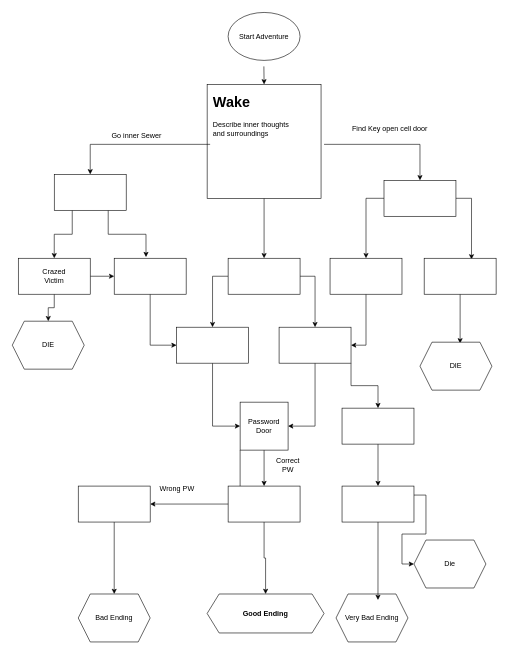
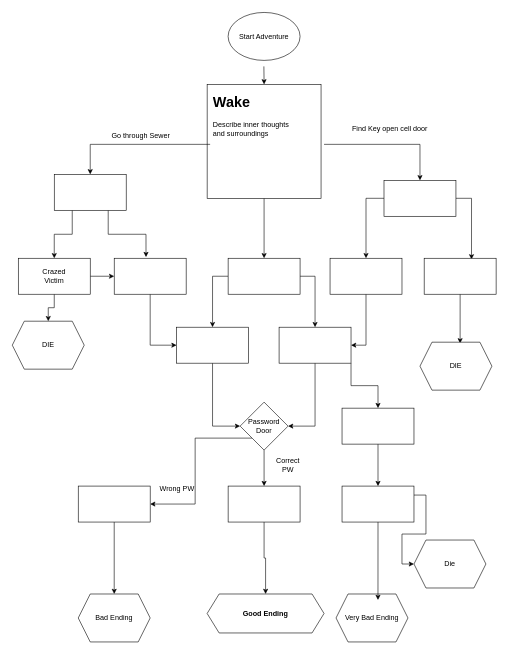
  <mxCell id="0" />
  <mxCell id="1" parent="0" />
  <mxCell id="2" value="Start Adventure&lt;br&gt;" style="ellipse;whiteSpace=wrap;html=1;" vertex="1" parent="1"><mxGeometry x="380" y="20" width="120" height="80" as="geometry" /></mxCell>
  <mxCell id="3" value="" style="endArrow=classic;html=1;rounded=0;" edge="1" parent="1"><mxGeometry width="50" height="50" relative="1" as="geometry"><mxPoint x="439.66" y="110" as="sourcePoint" /><mxPoint x="440" y="140" as="targetPoint" /></mxGeometry></mxCell>
  <mxCell id="4" style="edgeStyle=orthogonalEdgeStyle;rounded=0;orthogonalLoop=1;jettySize=auto;html=1;exitX=0.5;exitY=1;exitDx=0;exitDy=0;entryX=0.5;entryY=0;entryDx=0;entryDy=0;" edge="1" parent="1" source="5" target="22"><mxGeometry relative="1" as="geometry" /></mxCell>
  <mxCell id="5" value="" style="whiteSpace=wrap;html=1;aspect=fixed;" vertex="1" parent="1"><mxGeometry x="345" y="140" width="190" height="190" as="geometry" /></mxCell>
  <mxCell id="6" style="edgeStyle=orthogonalEdgeStyle;rounded=0;orthogonalLoop=1;jettySize=auto;html=1;exitX=1;exitY=0.75;exitDx=0;exitDy=0;entryX=0.5;entryY=0;entryDx=0;entryDy=0;" edge="1" parent="1" source="8" target="30"><mxGeometry relative="1" as="geometry" /></mxCell>
  <mxCell id="7" style="edgeStyle=orthogonalEdgeStyle;rounded=0;orthogonalLoop=1;jettySize=auto;html=1;exitX=0;exitY=0.75;exitDx=0;exitDy=0;entryX=0.5;entryY=0;entryDx=0;entryDy=0;" edge="1" parent="1" source="8" target="14"><mxGeometry relative="1" as="geometry" /></mxCell>
  <mxCell id="8" value="&lt;h1&gt;Wake&lt;/h1&gt;&lt;p&gt;Describe inner thoughts and&amp;nbsp;&lt;span data-darkreader-inline-color=&quot;&quot; data-darkreader-inline-bgcolor=&quot;&quot; style=&quot;background-color: initial; color: rgb(0, 0, 0); --darkreader-inline-bgcolor: initial; --darkreader-inline-color:#edebe8;&quot;&gt;surroundings&amp;nbsp;&lt;/span&gt;&lt;/p&gt;" style="text;html=1;strokeColor=none;fillColor=none;spacing=5;spacingTop=-20;whiteSpace=wrap;overflow=hidden;rounded=0;" vertex="1" parent="1"><mxGeometry x="350" y="150" width="190" height="120" as="geometry" /></mxCell>
  <mxCell id="9" value="Bad Ending" style="shape=hexagon;perimeter=hexagonPerimeter2;whiteSpace=wrap;html=1;fixedSize=1;" vertex="1" parent="1"><mxGeometry x="130" y="990" width="120" height="80" as="geometry" /></mxCell>
  <mxCell id="10" value="Good Ending" style="shape=hexagon;perimeter=hexagonPerimeter2;whiteSpace=wrap;html=1;fixedSize=1;fontStyle=1" vertex="1" parent="1"><mxGeometry x="345" y="990" width="195" height="65" as="geometry" /></mxCell>
  <mxCell id="11" value="Very Bad Ending" style="shape=hexagon;perimeter=hexagonPerimeter2;whiteSpace=wrap;html=1;fixedSize=1;" vertex="1" parent="1"><mxGeometry x="560" y="990" width="120" height="80" as="geometry" /></mxCell>
  <mxCell id="12" style="edgeStyle=orthogonalEdgeStyle;rounded=0;orthogonalLoop=1;jettySize=auto;html=1;exitX=0.25;exitY=1;exitDx=0;exitDy=0;" edge="1" parent="1" source="14" target="17"><mxGeometry relative="1" as="geometry" /></mxCell>
  <mxCell id="13" style="edgeStyle=orthogonalEdgeStyle;rounded=0;orthogonalLoop=1;jettySize=auto;html=1;exitX=0.75;exitY=1;exitDx=0;exitDy=0;entryX=0.442;entryY=-0.033;entryDx=0;entryDy=0;entryPerimeter=0;" edge="1" parent="1" source="14" target="19"><mxGeometry relative="1" as="geometry" /></mxCell>
  <mxCell id="14" value="" style="rounded=0;whiteSpace=wrap;html=1;" vertex="1" parent="1"><mxGeometry x="90" y="290" width="120" height="60" as="geometry" /></mxCell>
  <mxCell id="15" style="edgeStyle=orthogonalEdgeStyle;rounded=0;orthogonalLoop=1;jettySize=auto;html=1;exitX=0.5;exitY=1;exitDx=0;exitDy=0;entryX=0.5;entryY=0;entryDx=0;entryDy=0;" edge="1" parent="1" source="17" target="43"><mxGeometry relative="1" as="geometry" /></mxCell>
  <mxCell id="16" style="edgeStyle=orthogonalEdgeStyle;rounded=0;orthogonalLoop=1;jettySize=auto;html=1;exitX=1;exitY=0.5;exitDx=0;exitDy=0;entryX=0;entryY=0.5;entryDx=0;entryDy=0;" edge="1" parent="1" source="17" target="19"><mxGeometry relative="1" as="geometry" /></mxCell>
  <mxCell id="17" value="Crazed&lt;br&gt;Victim&lt;br&gt;" style="rounded=0;whiteSpace=wrap;html=1;" vertex="1" parent="1"><mxGeometry x="30" y="430" width="120" height="60" as="geometry" /></mxCell>
  <mxCell id="18" style="edgeStyle=orthogonalEdgeStyle;rounded=0;orthogonalLoop=1;jettySize=auto;html=1;exitX=0.5;exitY=1;exitDx=0;exitDy=0;entryX=0;entryY=0.5;entryDx=0;entryDy=0;" edge="1" parent="1" source="19" target="24"><mxGeometry relative="1" as="geometry" /></mxCell>
  <mxCell id="19" value="" style="rounded=0;whiteSpace=wrap;html=1;" vertex="1" parent="1"><mxGeometry x="190" y="430" width="120" height="60" as="geometry" /></mxCell>
  <mxCell id="20" style="edgeStyle=orthogonalEdgeStyle;rounded=0;orthogonalLoop=1;jettySize=auto;html=1;exitX=0;exitY=0.5;exitDx=0;exitDy=0;entryX=0.5;entryY=0;entryDx=0;entryDy=0;" edge="1" parent="1" source="22" target="24"><mxGeometry relative="1" as="geometry" /></mxCell>
  <mxCell id="21" style="edgeStyle=orthogonalEdgeStyle;rounded=0;orthogonalLoop=1;jettySize=auto;html=1;exitX=1;exitY=0.5;exitDx=0;exitDy=0;entryX=0.5;entryY=0;entryDx=0;entryDy=0;" edge="1" parent="1" source="22" target="27"><mxGeometry relative="1" as="geometry" /></mxCell>
  <mxCell id="22" value="" style="rounded=0;whiteSpace=wrap;html=1;" vertex="1" parent="1"><mxGeometry x="380" y="430" width="120" height="60" as="geometry" /></mxCell>
  <mxCell id="23" style="edgeStyle=orthogonalEdgeStyle;rounded=0;orthogonalLoop=1;jettySize=auto;html=1;exitX=0.5;exitY=1;exitDx=0;exitDy=0;entryX=0;entryY=0.5;entryDx=0;entryDy=0;" edge="1" parent="1" source="24" target="37"><mxGeometry relative="1" as="geometry" /></mxCell>
  <mxCell id="24" value="" style="rounded=0;whiteSpace=wrap;html=1;" vertex="1" parent="1"><mxGeometry x="294" y="545" width="120" height="60" as="geometry" /></mxCell>
  <mxCell id="25" style="edgeStyle=orthogonalEdgeStyle;rounded=0;orthogonalLoop=1;jettySize=auto;html=1;exitX=0.5;exitY=1;exitDx=0;exitDy=0;entryX=1;entryY=0.5;entryDx=0;entryDy=0;" edge="1" parent="1" source="27" target="37"><mxGeometry relative="1" as="geometry" /></mxCell>
  <mxCell id="26" style="edgeStyle=orthogonalEdgeStyle;rounded=0;orthogonalLoop=1;jettySize=auto;html=1;exitX=1;exitY=1;exitDx=0;exitDy=0;entryX=0.5;entryY=0;entryDx=0;entryDy=0;" edge="1" parent="1" source="27" target="45"><mxGeometry relative="1" as="geometry" /></mxCell>
  <mxCell id="27" value="" style="rounded=0;whiteSpace=wrap;html=1;" vertex="1" parent="1"><mxGeometry x="465" y="545" width="120" height="60" as="geometry" /></mxCell>
  <mxCell id="28" style="edgeStyle=orthogonalEdgeStyle;rounded=0;orthogonalLoop=1;jettySize=auto;html=1;exitX=0;exitY=0.5;exitDx=0;exitDy=0;entryX=0.5;entryY=0;entryDx=0;entryDy=0;" edge="1" parent="1" source="30" target="32"><mxGeometry relative="1" as="geometry" /></mxCell>
  <mxCell id="29" style="edgeStyle=orthogonalEdgeStyle;rounded=0;orthogonalLoop=1;jettySize=auto;html=1;exitX=1;exitY=0.5;exitDx=0;exitDy=0;entryX=0.658;entryY=0.033;entryDx=0;entryDy=0;entryPerimeter=0;" edge="1" parent="1" source="30" target="34"><mxGeometry relative="1" as="geometry" /></mxCell>
  <mxCell id="30" value="" style="rounded=0;whiteSpace=wrap;html=1;" vertex="1" parent="1"><mxGeometry x="640" y="300" width="120" height="60" as="geometry" /></mxCell>
  <mxCell id="31" style="edgeStyle=orthogonalEdgeStyle;rounded=0;orthogonalLoop=1;jettySize=auto;html=1;exitX=0.5;exitY=1;exitDx=0;exitDy=0;entryX=1;entryY=0.5;entryDx=0;entryDy=0;" edge="1" parent="1" source="32" target="27"><mxGeometry relative="1" as="geometry" /></mxCell>
  <mxCell id="32" value="" style="rounded=0;whiteSpace=wrap;html=1;" vertex="1" parent="1"><mxGeometry x="550" y="430" width="120" height="60" as="geometry" /></mxCell>
  <mxCell id="33" style="edgeStyle=orthogonalEdgeStyle;rounded=0;orthogonalLoop=1;jettySize=auto;html=1;exitX=0.5;exitY=1;exitDx=0;exitDy=0;entryX=0.558;entryY=0.025;entryDx=0;entryDy=0;entryPerimeter=0;" edge="1" parent="1" source="34" target="42"><mxGeometry relative="1" as="geometry" /></mxCell>
  <mxCell id="34" value="" style="rounded=0;whiteSpace=wrap;html=1;" vertex="1" parent="1"><mxGeometry x="707" y="430" width="120" height="60" as="geometry" /></mxCell>
  <mxCell id="35" style="edgeStyle=orthogonalEdgeStyle;rounded=0;orthogonalLoop=1;jettySize=auto;html=1;exitX=0;exitY=1;exitDx=0;exitDy=0;entryX=1;entryY=0.5;entryDx=0;entryDy=0;" edge="1" parent="1" source="37" target="41"><mxGeometry relative="1" as="geometry" /></mxCell>
  <mxCell id="36" style="edgeStyle=orthogonalEdgeStyle;rounded=0;orthogonalLoop=1;jettySize=auto;html=1;exitX=0.5;exitY=1;exitDx=0;exitDy=0;" edge="1" parent="1" source="37" target="39"><mxGeometry relative="1" as="geometry" /></mxCell>
- <mxCell id="37" value="Password&lt;br&gt;Door" style="whiteSpace=wrap;html=1;rounded=0;" vertex="1" parent="1"><mxGeometry x="400" y="670" width="80" height="80" as="geometry" /></mxCell>
+ <mxCell id="37" value="Password&lt;br&gt;Door" style="rhombus;whiteSpace=wrap;html=1;" vertex="1" parent="1"><mxGeometry x="400" y="670" width="80" height="80" as="geometry" /></mxCell>
  <mxCell id="38" style="edgeStyle=orthogonalEdgeStyle;rounded=0;orthogonalLoop=1;jettySize=auto;html=1;exitX=0.5;exitY=1;exitDx=0;exitDy=0;entryX=0.5;entryY=0;entryDx=0;entryDy=0;" edge="1" parent="1" source="39" target="10"><mxGeometry relative="1" as="geometry" /></mxCell>
  <mxCell id="39" value="" style="rounded=0;whiteSpace=wrap;html=1;" vertex="1" parent="1"><mxGeometry x="380" y="810" width="120" height="60" as="geometry" /></mxCell>
  <mxCell id="40" style="edgeStyle=orthogonalEdgeStyle;rounded=0;orthogonalLoop=1;jettySize=auto;html=1;exitX=0.5;exitY=1;exitDx=0;exitDy=0;entryX=0.5;entryY=0;entryDx=0;entryDy=0;" edge="1" parent="1" source="41" target="9"><mxGeometry relative="1" as="geometry" /></mxCell>
  <mxCell id="41" value="" style="rounded=0;whiteSpace=wrap;html=1;" vertex="1" parent="1"><mxGeometry x="130" y="810" width="120" height="60" as="geometry" /></mxCell>
  <mxCell id="42" value="DIE" style="shape=hexagon;perimeter=hexagonPerimeter2;whiteSpace=wrap;html=1;fixedSize=1;" vertex="1" parent="1"><mxGeometry x="700" y="570" width="120" height="80" as="geometry" /></mxCell>
  <mxCell id="43" value="DIE" style="shape=hexagon;perimeter=hexagonPerimeter2;whiteSpace=wrap;html=1;fixedSize=1;" vertex="1" parent="1"><mxGeometry x="20" y="535" width="120" height="80" as="geometry" /></mxCell>
  <mxCell id="44" style="edgeStyle=orthogonalEdgeStyle;rounded=0;orthogonalLoop=1;jettySize=auto;html=1;exitX=0.5;exitY=1;exitDx=0;exitDy=0;entryX=0.5;entryY=0;entryDx=0;entryDy=0;" edge="1" parent="1" source="45" target="48"><mxGeometry relative="1" as="geometry" /></mxCell>
  <mxCell id="45" value="" style="rounded=0;whiteSpace=wrap;html=1;" vertex="1" parent="1"><mxGeometry x="570" y="680" width="120" height="60" as="geometry" /></mxCell>
  <mxCell id="46" style="edgeStyle=orthogonalEdgeStyle;rounded=0;orthogonalLoop=1;jettySize=auto;html=1;exitX=0.5;exitY=1;exitDx=0;exitDy=0;entryX=0.583;entryY=0.125;entryDx=0;entryDy=0;entryPerimeter=0;" edge="1" parent="1" source="48" target="11"><mxGeometry relative="1" as="geometry" /></mxCell>
  <mxCell id="47" style="edgeStyle=orthogonalEdgeStyle;rounded=0;orthogonalLoop=1;jettySize=auto;html=1;exitX=1;exitY=0.25;exitDx=0;exitDy=0;entryX=0;entryY=0.5;entryDx=0;entryDy=0;" edge="1" parent="1" source="48" target="49"><mxGeometry relative="1" as="geometry" /></mxCell>
  <mxCell id="48" value="" style="rounded=0;whiteSpace=wrap;html=1;" vertex="1" parent="1"><mxGeometry x="570" y="810" width="120" height="60" as="geometry" /></mxCell>
  <mxCell id="49" value="Die" style="shape=hexagon;perimeter=hexagonPerimeter2;whiteSpace=wrap;html=1;fixedSize=1;" vertex="1" parent="1"><mxGeometry x="690" y="900" width="120" height="80" as="geometry" /></mxCell>
- <mxCell id="50" value="Go inner Sewer " style="text;strokeColor=none;fillColor=none;align=left;verticalAlign=middle;spacingLeft=4;spacingRight=4;overflow=hidden;points=[[0,0.5],[1,0.5]];portConstraint=eastwest;rotatable=0;" vertex="1" parent="1"><mxGeometry x="180" y="210" width="110" height="30" as="geometry" /></mxCell>
+ <mxCell id="50" value="Go through Sewer " style="text;strokeColor=none;fillColor=none;align=left;verticalAlign=middle;spacingLeft=4;spacingRight=4;overflow=hidden;points=[[0,0.5],[1,0.5]];portConstraint=eastwest;rotatable=0;" vertex="1" parent="1"><mxGeometry x="180" y="210" width="110" height="30" as="geometry" /></mxCell>
  <mxCell id="51" value="Find Key open cell door" style="text;html=1;strokeColor=none;fillColor=none;align=center;verticalAlign=middle;whiteSpace=wrap;rounded=0;" vertex="1" parent="1"><mxGeometry x="580" y="200" width="140" height="30" as="geometry" /></mxCell>
  <mxCell id="52" value="Wrong PW" style="text;html=1;strokeColor=none;fillColor=none;align=center;verticalAlign=middle;whiteSpace=wrap;rounded=0;" vertex="1" parent="1"><mxGeometry x="265" y="800" width="60" height="30" as="geometry" /></mxCell>
  <mxCell id="53" value="Correct&lt;br&gt;PW" style="text;html=1;strokeColor=none;fillColor=none;align=center;verticalAlign=middle;whiteSpace=wrap;rounded=0;" vertex="1" parent="1"><mxGeometry x="450" y="760" width="60" height="30" as="geometry" /></mxCell>
